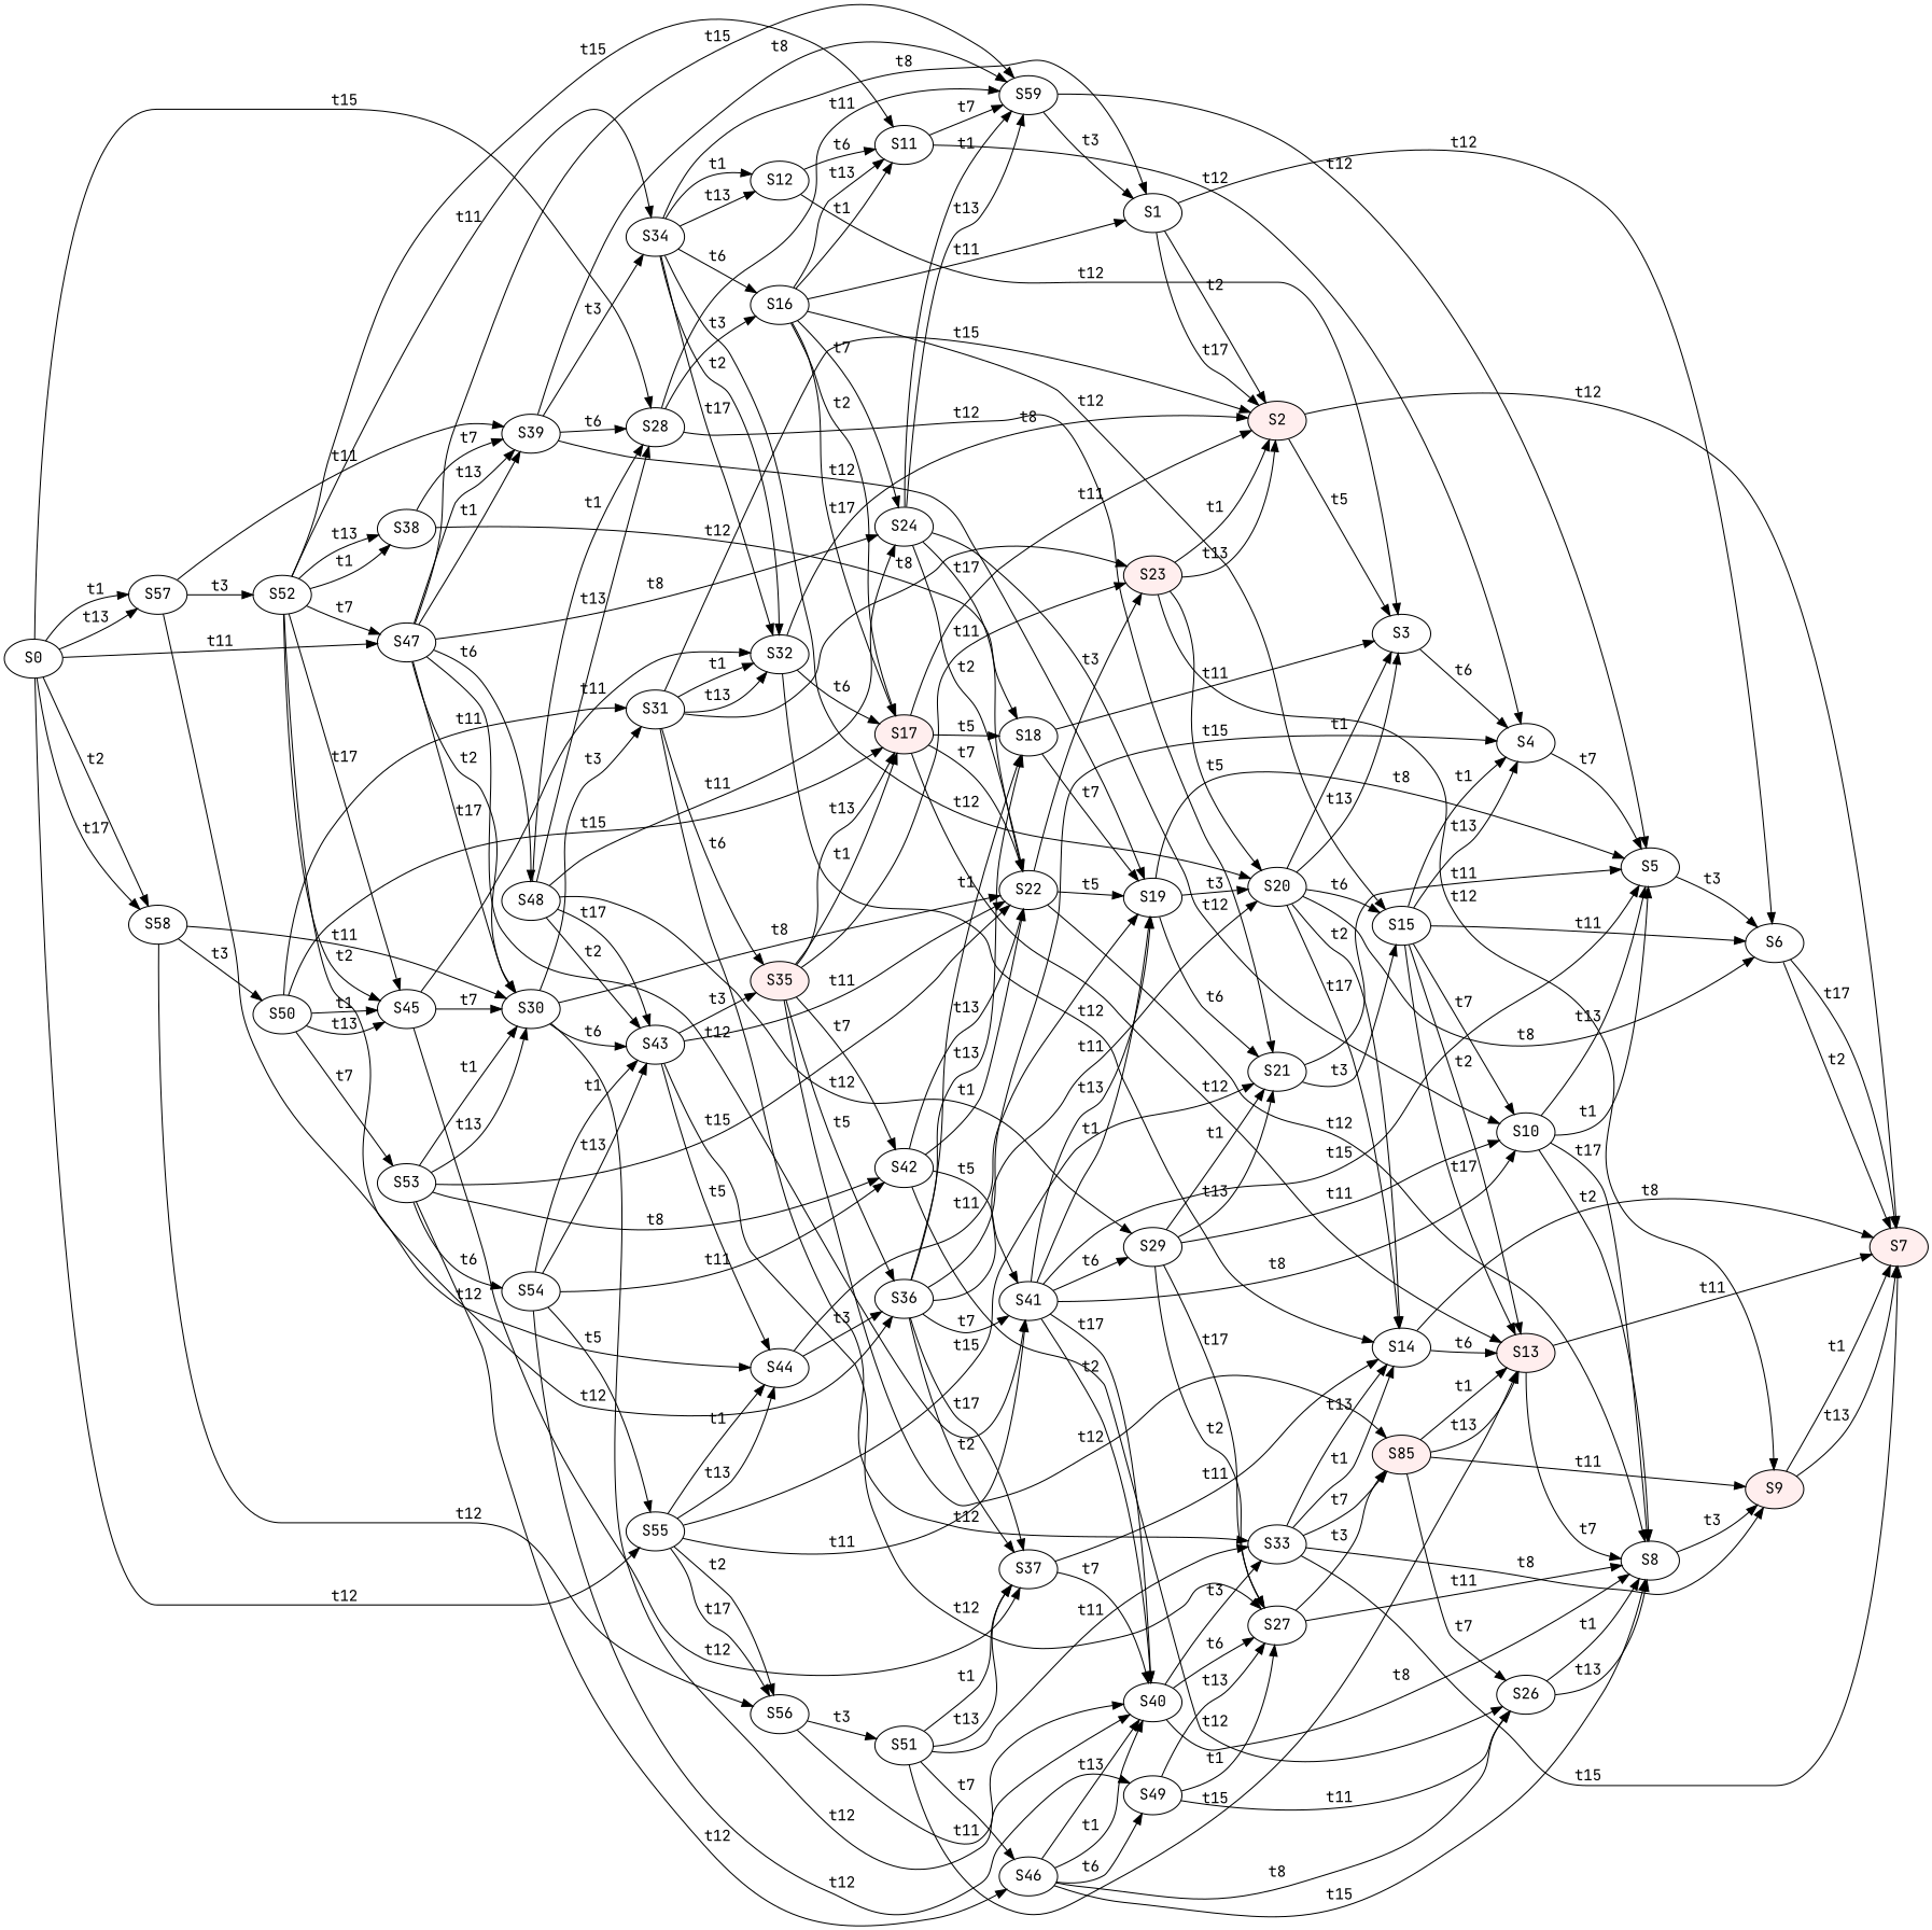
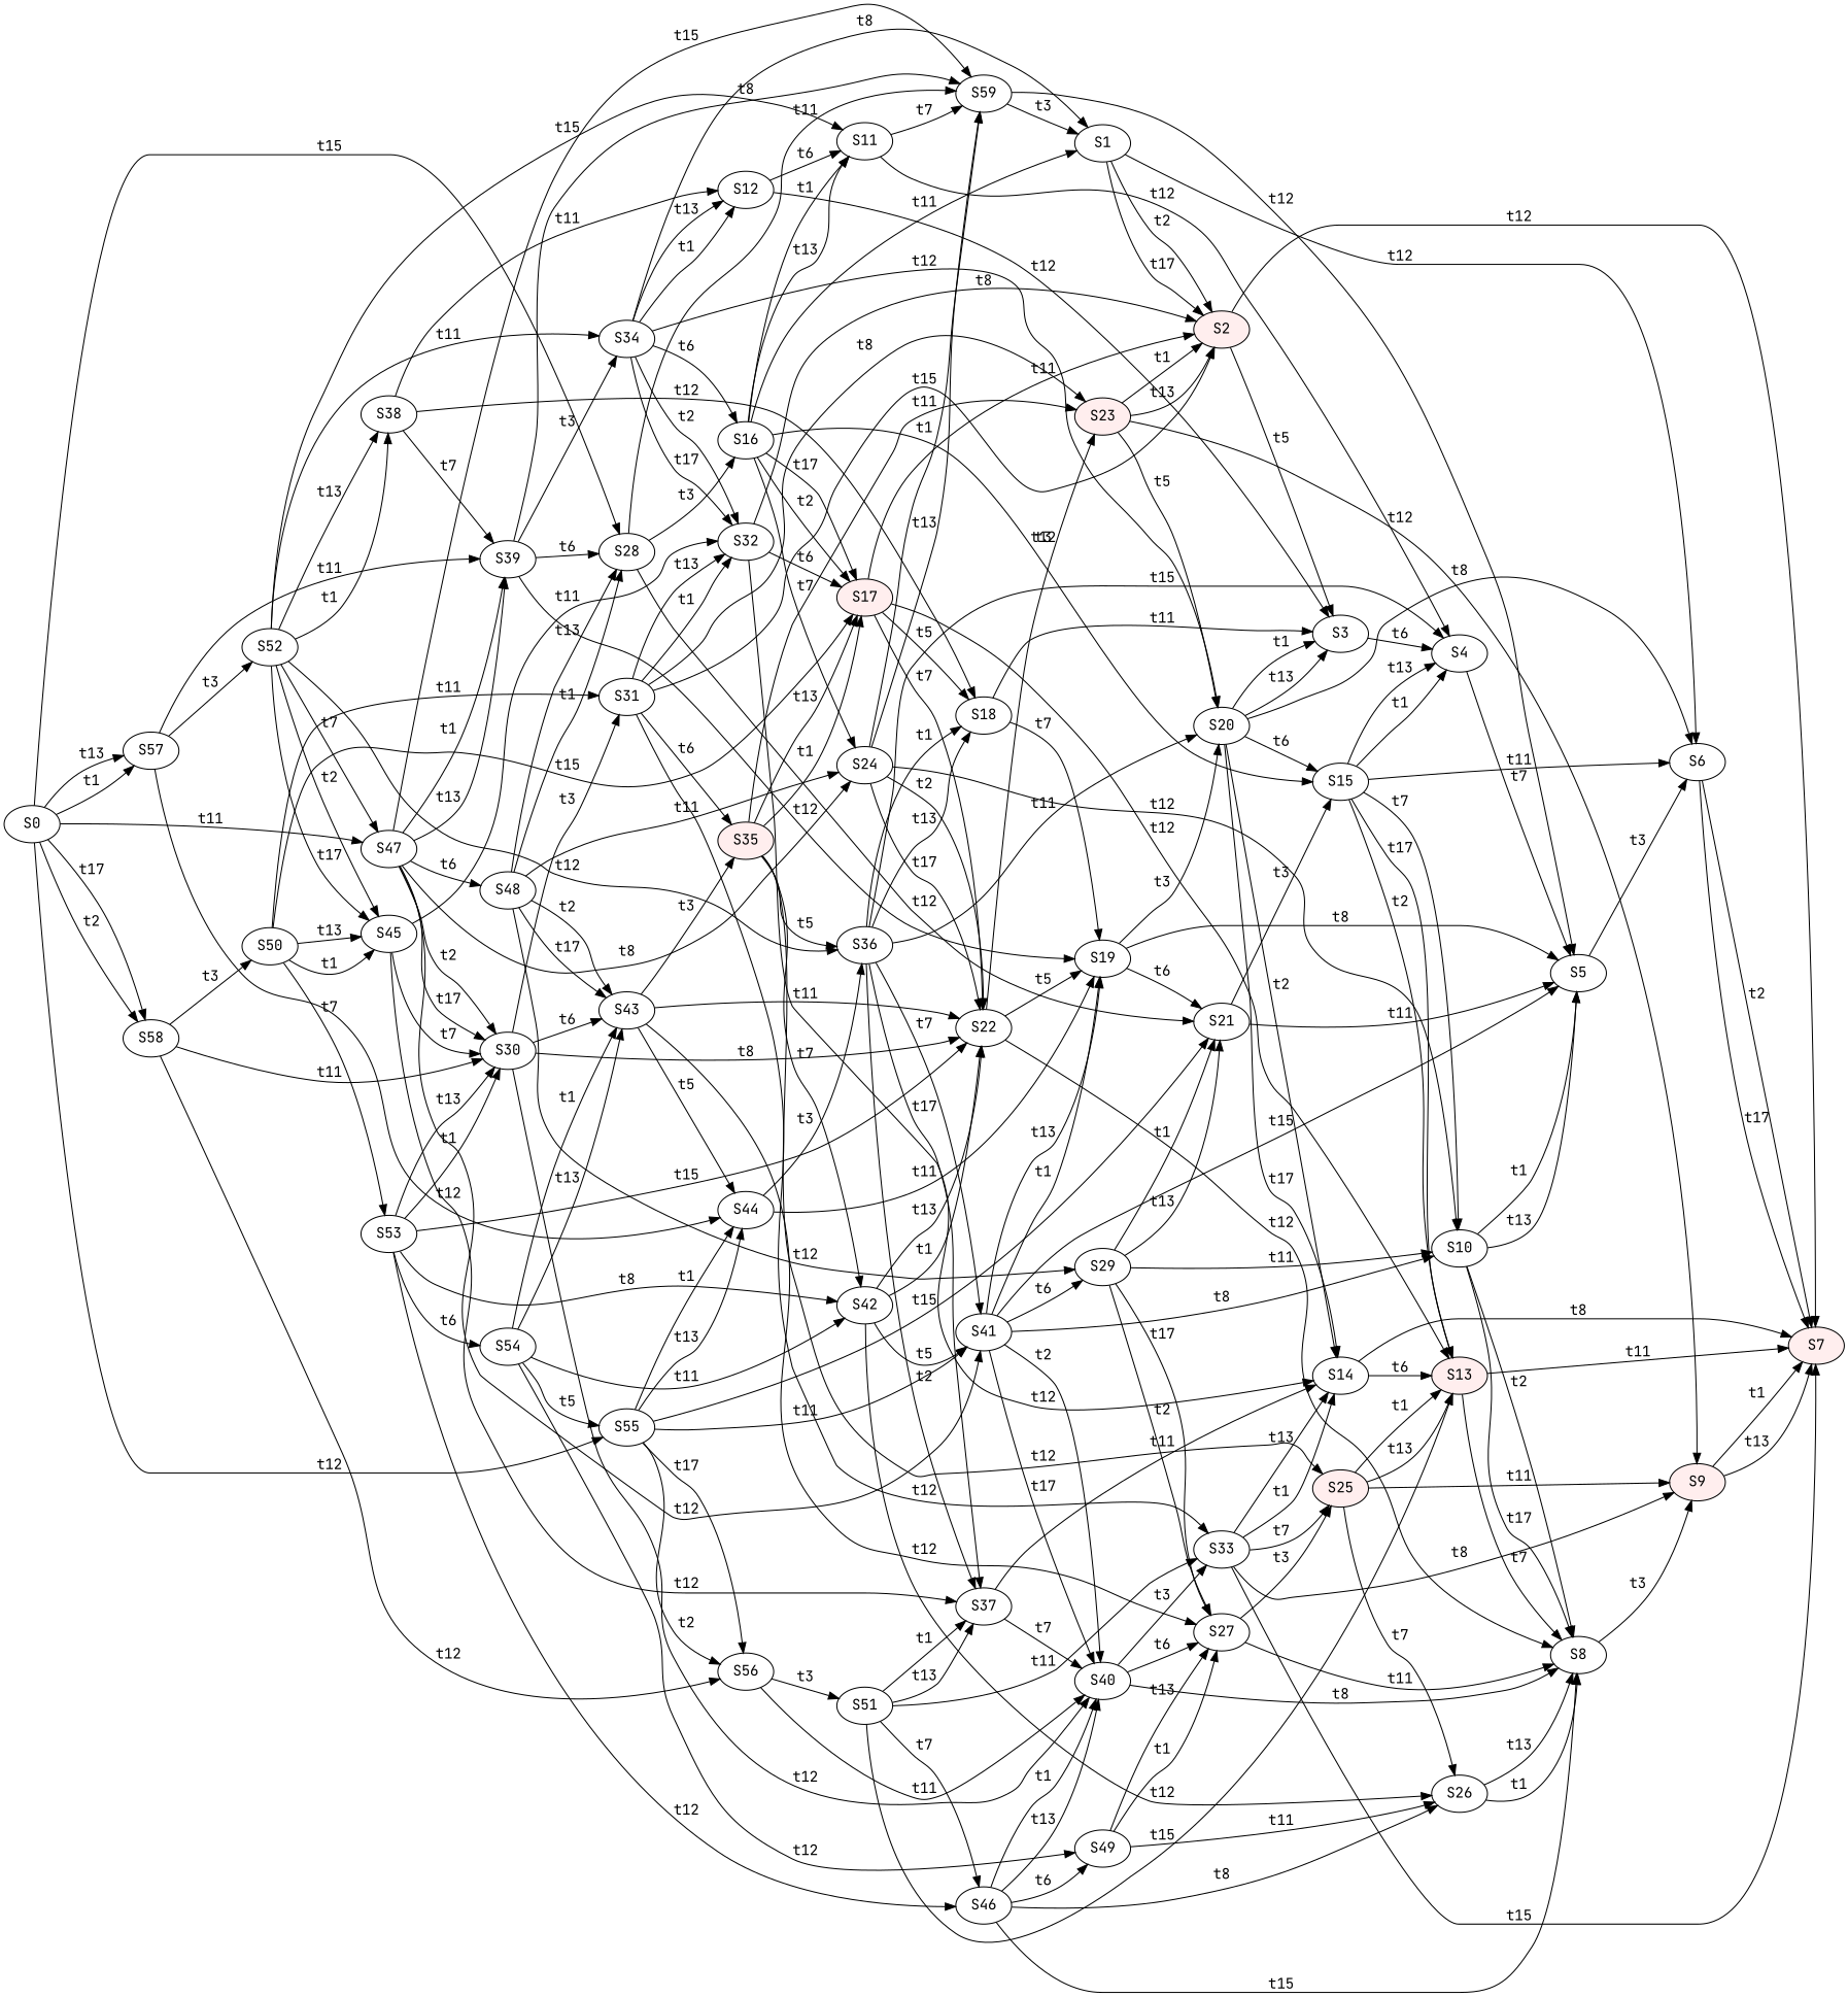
  digraph {
    fontname="JetBrains Mono"
    rankdir=LR
    node [fillcolor="#FFFFFF" fontname="JetBrains Mono" style=filled]
    edge [fontname="JetBrains Mono"]
    S11 [style=""]
    S59
    S4
    S1
    S5
    S17 [fillcolor="#FFEEEE"]
    S2 [fillcolor="#FFEEEE"]
    S22
    S13 [fillcolor="#FFEEEE"]
    S18
    S3
    S7 [fillcolor="#FFEEEE"]
    S23 [fillcolor="#FFEEEE"]
    S8
    S19
    S28
    S16
    S21
    S24
    S15
    S38
    S12
    S39
    S34
    S35 [fillcolor="#FFEEEE"]
    S42
-   S25 [fillcolor="#FFEEEE" label=S85]
+   S25 [fillcolor="#FFEEEE"]
    S36
    S43
    S27
    S44
    S45
    S30
    S32
    S37
    S31
    S40
    S14
    S57
    S52
    S47
    S58
    S50
    S56
    S53
    S51
    S6
    S10
    S9 [fillcolor="#FFEEEE"]
    S20
    S26
    S41
    S48
    S29
    S33
    S54
    S46
    S49
    S55
    S0
    S11 -> S59 [label=t7]
    S11 -> S4 [label=t12]
    S59 -> S1 [label=t3]
    S59 -> S5 [label=t12]
    S4 -> S5 [label=t7]
    S1 -> S2 [label=t2]
    S1 -> S2 [label=t17]
    S1 -> S6 [label=t12]
    S5 -> S6 [label=t3]
    S17 -> S2 [label=t11]
    S17 -> S22 [label=t7]
    S17 -> S13 [label=t12]
    S17 -> S18 [label=t5]
    S2 -> S3 [label=t5]
    S2 -> S7 [label=t12]
    S22 -> S23 [label=t3]
    S22 -> S8 [label=t12]
    S22 -> S19 [label=t5]
    S13 -> S7 [label=t11]
    S13 -> S8 [label=t7]
    S18 -> S3 [label=t11]
    S18 -> S19 [label=t7]
    S3 -> S4 [label=t6]
    S23 -> S2 [label=t1]
    S23 -> S2 [label=t13]
    S23 -> S9 [label=t12]
    S23 -> S20 [label=t5]
    S8 -> S9 [label=t3]
    S19 -> S5 [label=t8]
    S19 -> S21 [label=t6]
    S19 -> S20 [label=t3]
    S28 -> S59 [label=t11]
    S28 -> S16 [label=t3]
    S28 -> S21 [label=t12]
    S16 -> S11 [label=t1]
    S16 -> S11 [label=t13]
    S16 -> S1 [label=t11]
    S16 -> S17 [label=t2]
    S16 -> S17 [label=t17]
    S16 -> S24 [label=t7]
    S16 -> S15 [label=t12]
    S21 -> S5 [label=t11]
    S21 -> S15 [label=t3]
    S24 -> S59 [label=t1]
    S24 -> S59 [label=t13]
    S24 -> S22 [label=t2]
    S24 -> S22 [label=t17]
    S24 -> S10 [label=t12]
    S15 -> S4 [label=t1]
    S15 -> S4 [label=t13]
    S15 -> S13 [label=t2]
    S15 -> S13 [label=t17]
    S15 -> S6 [label=t11]
    S15 -> S10 [label=t7]
    S38 -> S18 [label=t12]
+   S38 -> S12 [label=t11]
    S38 -> S39 [label=t7]
    S12 -> S11 [label=t6]
    S12 -> S3 [label=t12]
    S39 -> S59 [label=t8]
    S39 -> S19 [label=t12]
    S39 -> S28 [label=t6]
    S39 -> S34 [label=t3]
    S34 -> S1 [label=t8]
    S34 -> S16 [label=t6]
    S34 -> S12 [label=t1]
    S34 -> S12 [label=t13]
    S34 -> S32 [label=t2]
    S34 -> S32 [label=t17]
    S34 -> S20 [label=t12]
    S35 -> S17 [label=t1]
    S35 -> S17 [label=t13]
    S35 -> S23 [label=t11]
    S35 -> S42 [label=t7]
    S35 -> S25 [label=t12]
    S35 -> S36 [label=t5]
    S42 -> S22 [label=t1]
    S42 -> S22 [label=t13]
    S42 -> S26 [label=t12]
    S42 -> S41 [label=t5]
    S25 -> S13 [label=t1]
    S25 -> S13 [label=t13]
    S25 -> S9 [label=t11]
    S25 -> S26 [label=t7]
    S36 -> S4 [label=t15]
    S36 -> S18 [label=t1]
    S36 -> S18 [label=t13]
    S36 -> S37 [label=t2]
    S36 -> S37 [label=t17]
    S36 -> S20 [label=t11]
    S36 -> S41 [label=t7]
    S43 -> S22 [label=t11]
    S43 -> S35 [label=t3]
    S43 -> S27 [label=t12]
    S43 -> S44 [label=t5]
    S27 -> S8 [label=t11]
    S27 -> S25 [label=t3]
    S44 -> S19 [label=t11]
    S44 -> S36 [label=t3]
    S45 -> S30 [label=t7]
    S45 -> S32 [label=t11]
    S45 -> S37 [label=t12]
    S30 -> S22 [label=t8]
    S30 -> S43 [label=t6]
    S30 -> S31 [label=t3]
    S30 -> S40 [label=t12]
    S32 -> S17 [label=t6]
    S32 -> S2 [label=t8]
    S32 -> S14 [label=t12]
    S37 -> S40 [label=t7]
    S37 -> S14 [label=t11]
    S31 -> S2 [label=t15]
    S31 -> S23 [label=t8]
    S31 -> S35 [label=t6]
    S31 -> S32 [label=t1]
    S31 -> S32 [label=t13]
    S31 -> S33 [label=t12]
    S40 -> S8 [label=t8]
    S40 -> S27 [label=t6]
    S40 -> S33 [label=t3]
    S14 -> S13 [label=t6]
    S14 -> S7 [label=t8]
    S57 -> S39 [label=t11]
    S57 -> S44 [label=t12]
    S57 -> S52 [label=t3]
    S52 -> S11 [label=t15]
    S52 -> S38 [label=t1]
    S52 -> S38 [label=t13]
    S52 -> S34 [label=t11]
    S52 -> S36 [label=t12]
    S52 -> S45 [label=t2]
    S52 -> S45 [label=t17]
    S52 -> S47 [label=t7]
    S47 -> S59 [label=t15]
    S47 -> S24 [label=t8]
    S47 -> S39 [label=t1]
    S47 -> S39 [label=t13]
    S47 -> S30 [label=t2]
    S47 -> S30 [label=t17]
    S47 -> S41 [label=t12]
    S47 -> S48 [label=t6]
    S58 -> S30 [label=t11]
    S58 -> S50 [label=t3]
    S58 -> S56 [label=t12]
    S50 -> S17 [label=t15]
    S50 -> S45 [label=t1]
    S50 -> S45 [label=t13]
    S50 -> S31 [label=t11]
    S50 -> S53 [label=t7]
    S56 -> S40 [label=t11]
    S56 -> S51 [label=t3]
    S53 -> S22 [label=t15]
    S53 -> S42 [label=t8]
    S53 -> S30 [label=t1]
    S53 -> S30 [label=t13]
    S53 -> S54 [label=t6]
    S53 -> S46 [label=t12]
    S51 -> S13 [label=t15]
    S51 -> S37 [label=t1]
    S51 -> S37 [label=t13]
    S51 -> S33 [label=t11]
    S51 -> S46 [label=t7]
    S6 -> S7 [label=t2]
    S6 -> S7 [label=t17]
    S10 -> S5 [label=t1]
    S10 -> S5 [label=t13]
    S10 -> S8 [label=t2]
    S10 -> S8 [label=t17]
    S9 -> S7 [label=t1]
    S9 -> S7 [label=t13]
    S20 -> S3 [label=t1]
    S20 -> S3 [label=t13]
    S20 -> S15 [label=t6]
    S20 -> S14 [label=t2]
    S20 -> S14 [label=t17]
    S20 -> S6 [label=t8]
    S26 -> S8 [label=t1]
    S26 -> S8 [label=t13]
    S41 -> S5 [label=t15]
    S41 -> S19 [label=t1]
    S41 -> S19 [label=t13]
    S41 -> S40 [label=t2]
    S41 -> S40 [label=t17]
    S41 -> S10 [label=t8]
    S41 -> S29 [label=t6]
    S48 -> S28 [label=t1]
    S48 -> S28 [label=t13]
    S48 -> S24 [label=t11]
    S48 -> S43 [label=t2]
    S48 -> S43 [label=t17]
    S48 -> S29 [label=t12]
    S29 -> S21 [label=t1]
    S29 -> S21 [label=t13]
    S29 -> S27 [label=t2]
    S29 -> S27 [label=t17]
    S29 -> S10 [label=t11]
    S33 -> S7 [label=t15]
    S33 -> S25 [label=t7]
    S33 -> S14 [label=t1]
    S33 -> S14 [label=t13]
    S33 -> S9 [label=t8]
    S54 -> S42 [label=t11]
    S54 -> S43 [label=t1]
    S54 -> S43 [label=t13]
    S54 -> S49 [label=t12]
    S54 -> S55 [label=t5]
    S46 -> S8 [label=t15]
    S46 -> S40 [label=t1]
    S46 -> S40 [label=t13]
    S46 -> S26 [label=t8]
    S46 -> S49 [label=t6]
    S49 -> S27 [label=t1]
    S49 -> S27 [label=t13]
    S49 -> S26 [label=t11]
    S55 -> S21 [label=t15]
    S55 -> S44 [label=t1]
    S55 -> S44 [label=t13]
    S55 -> S56 [label=t2]
    S55 -> S56 [label=t17]
    S55 -> S41 [label=t11]
    S0 -> S28 [label=t15]
    S0 -> S57 [label=t1]
    S0 -> S57 [label=t13]
    S0 -> S47 [label=t11]
    S0 -> S58 [label=t2]
    S0 -> S58 [label=t17]
    S0 -> S55 [label=t12]
  }
